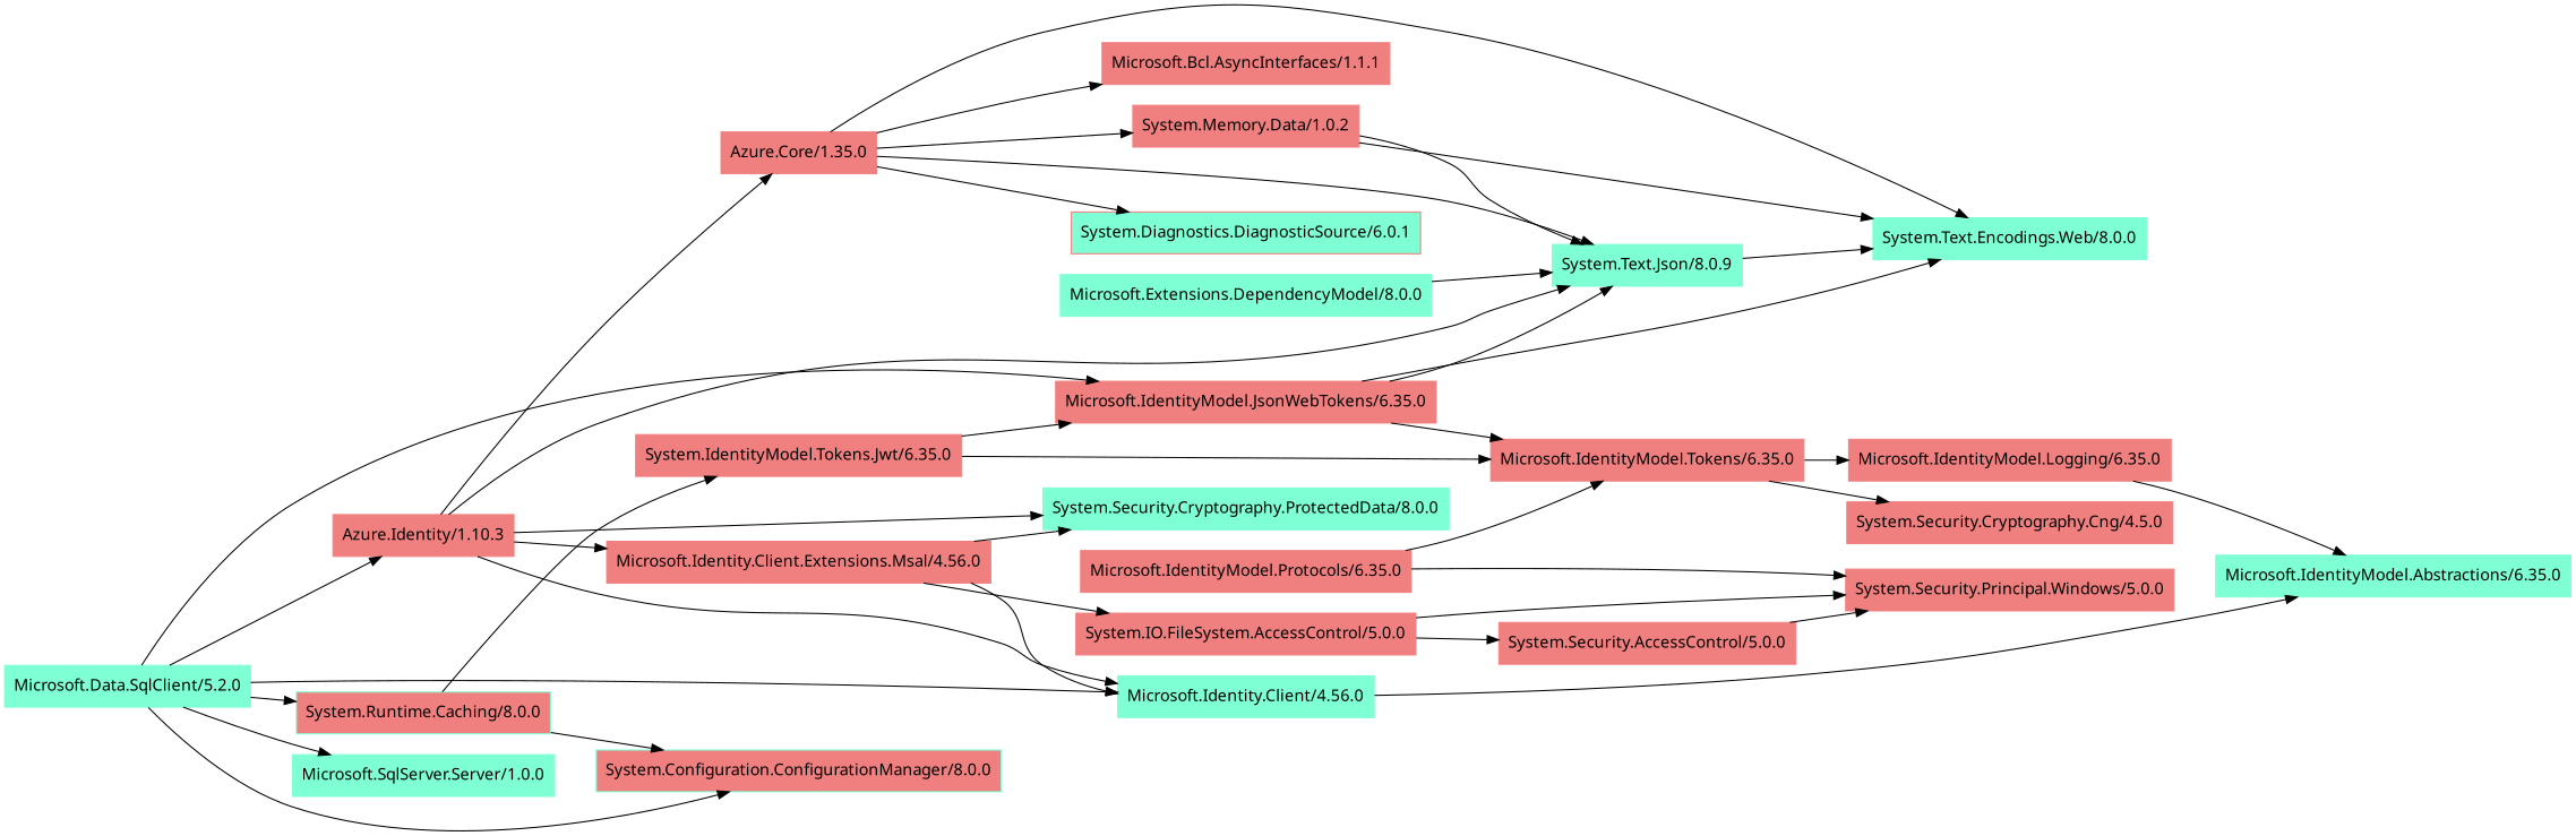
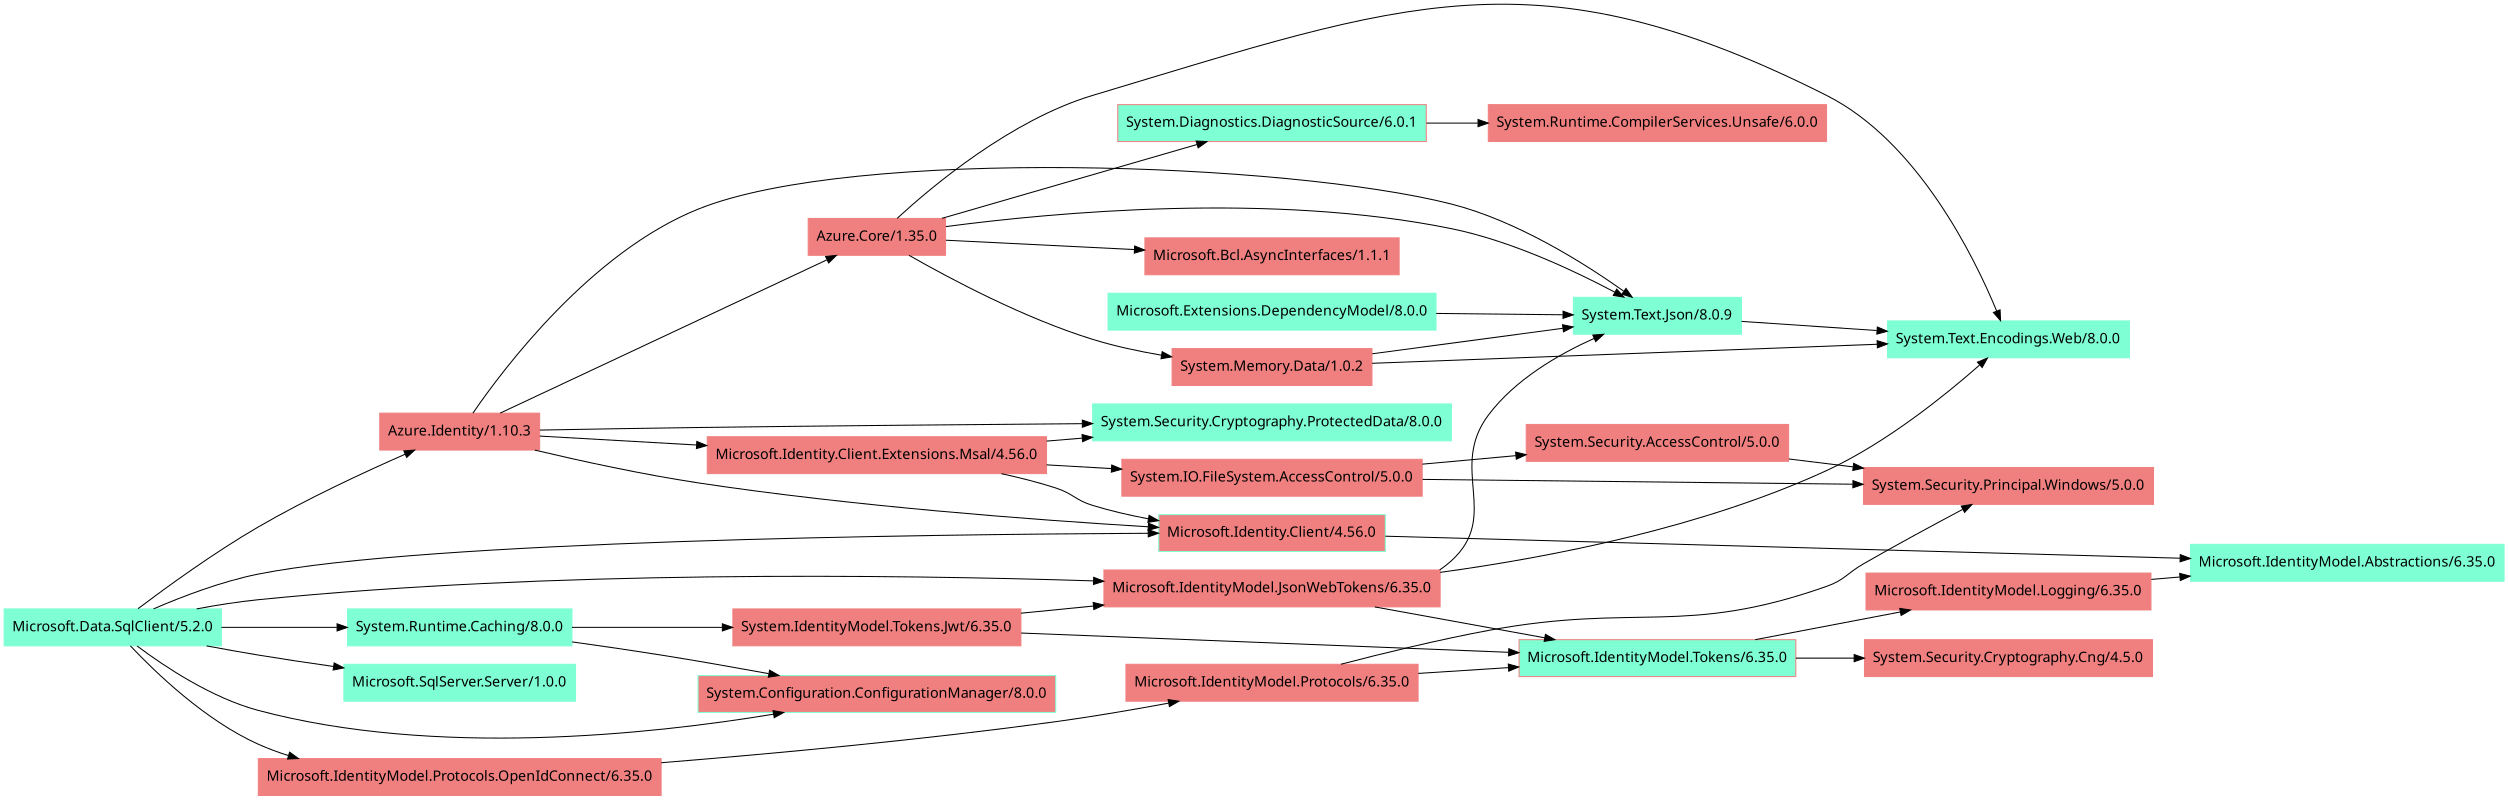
  digraph {
    rankdir=LR
    node [color=lightcoral fontname="Segoe UI, sans-serif" shape=box style=filled]
    "Azure.Core/1.35.0"
    "Microsoft.Bcl.AsyncInterfaces/1.1.1"
    "System.Diagnostics.DiagnosticSource/6.0.1" [fillcolor=aquamarine]
    "System.Memory.Data/1.0.2"
    "System.Text.Encodings.Web/8.0.0" [color=aquamarine]
    n6 [color=aquamarine label="System.Text.Json/8.0.9"]
+   "System.Runtime.CompilerServices.Unsafe/6.0.0"
    "Azure.Identity/1.10.3"
    "Microsoft.Identity.Client.Extensions.Msal/4.56.0"
-   "Microsoft.Identity.Client/4.56.0" [color=aquamarine]
+   "Microsoft.Identity.Client/4.56.0" [color=aquamarine fillcolor=lightcoral]
    "System.Security.Cryptography.ProtectedData/8.0.0" [color=aquamarine]
    "System.IO.FileSystem.AccessControl/5.0.0"
    "Microsoft.IdentityModel.Abstractions/6.35.0" [color=aquamarine]
    "Microsoft.Data.SqlClient/5.2.0" [color=aquamarine]
    "Microsoft.IdentityModel.JsonWebTokens/6.35.0"
+   "Microsoft.IdentityModel.Protocols.OpenIdConnect/6.35.0"
    "Microsoft.SqlServer.Server/1.0.0" [color=aquamarine]
    "System.Configuration.ConfigurationManager/8.0.0" [color=aquamarine fillcolor=lightcoral]
-   "System.Runtime.Caching/8.0.0" [color=aquamarine fillcolor=lightcoral]
-   "Microsoft.IdentityModel.Tokens/6.35.0"
+   "System.Runtime.Caching/8.0.0" [color=aquamarine]
+   "Microsoft.IdentityModel.Tokens/6.35.0" [fillcolor=aquamarine]
    "Microsoft.IdentityModel.Protocols/6.35.0"
    "System.IdentityModel.Tokens.Jwt/6.35.0"
    "Microsoft.Extensions.DependencyModel/8.0.0" [color=aquamarine]
    "System.Security.AccessControl/5.0.0"
    "System.Security.Principal.Windows/5.0.0"
    "Microsoft.IdentityModel.Logging/6.35.0"
    "System.Security.Cryptography.Cng/4.5.0"
    "Azure.Core/1.35.0" -> "Microsoft.Bcl.AsyncInterfaces/1.1.1"
    "Azure.Core/1.35.0" -> "System.Diagnostics.DiagnosticSource/6.0.1"
    "Azure.Core/1.35.0" -> "System.Memory.Data/1.0.2"
    "Azure.Core/1.35.0" -> "System.Text.Encodings.Web/8.0.0"
    "Azure.Core/1.35.0" -> n6
+   "System.Diagnostics.DiagnosticSource/6.0.1" -> "System.Runtime.CompilerServices.Unsafe/6.0.0"
    "System.Memory.Data/1.0.2" -> "System.Text.Encodings.Web/8.0.0"
    "System.Memory.Data/1.0.2" -> n6
    n6 -> "System.Text.Encodings.Web/8.0.0"
    "Azure.Identity/1.10.3" -> "Azure.Core/1.35.0"
    "Azure.Identity/1.10.3" -> n6
    "Azure.Identity/1.10.3" -> "Microsoft.Identity.Client.Extensions.Msal/4.56.0"
    "Azure.Identity/1.10.3" -> "Microsoft.Identity.Client/4.56.0"
    "Azure.Identity/1.10.3" -> "System.Security.Cryptography.ProtectedData/8.0.0"
    "Microsoft.Identity.Client.Extensions.Msal/4.56.0" -> "Microsoft.Identity.Client/4.56.0"
    "Microsoft.Identity.Client.Extensions.Msal/4.56.0" -> "System.Security.Cryptography.ProtectedData/8.0.0"
    "Microsoft.Identity.Client.Extensions.Msal/4.56.0" -> "System.IO.FileSystem.AccessControl/5.0.0"
    "Microsoft.Identity.Client/4.56.0" -> "Microsoft.IdentityModel.Abstractions/6.35.0"
    "System.IO.FileSystem.AccessControl/5.0.0" -> "System.Security.AccessControl/5.0.0"
    "System.IO.FileSystem.AccessControl/5.0.0" -> "System.Security.Principal.Windows/5.0.0"
    "Microsoft.Data.SqlClient/5.2.0" -> "Azure.Identity/1.10.3"
    "Microsoft.Data.SqlClient/5.2.0" -> "Microsoft.Identity.Client/4.56.0"
    "Microsoft.Data.SqlClient/5.2.0" -> "Microsoft.IdentityModel.JsonWebTokens/6.35.0"
+   "Microsoft.Data.SqlClient/5.2.0" -> "Microsoft.IdentityModel.Protocols.OpenIdConnect/6.35.0"
    "Microsoft.Data.SqlClient/5.2.0" -> "Microsoft.SqlServer.Server/1.0.0"
    "Microsoft.Data.SqlClient/5.2.0" -> "System.Configuration.ConfigurationManager/8.0.0"
    "Microsoft.Data.SqlClient/5.2.0" -> "System.Runtime.Caching/8.0.0"
    "Microsoft.IdentityModel.JsonWebTokens/6.35.0" -> "System.Text.Encodings.Web/8.0.0"
    "Microsoft.IdentityModel.JsonWebTokens/6.35.0" -> n6
    "Microsoft.IdentityModel.JsonWebTokens/6.35.0" -> "Microsoft.IdentityModel.Tokens/6.35.0"
+   "Microsoft.IdentityModel.Protocols.OpenIdConnect/6.35.0" -> "Microsoft.IdentityModel.Protocols/6.35.0"
    "System.Runtime.Caching/8.0.0" -> "System.Configuration.ConfigurationManager/8.0.0"
    "System.Runtime.Caching/8.0.0" -> "System.IdentityModel.Tokens.Jwt/6.35.0"
    "Microsoft.IdentityModel.Tokens/6.35.0" -> "Microsoft.IdentityModel.Logging/6.35.0"
    "Microsoft.IdentityModel.Tokens/6.35.0" -> "System.Security.Cryptography.Cng/4.5.0"
    "Microsoft.IdentityModel.Protocols/6.35.0" -> "Microsoft.IdentityModel.Tokens/6.35.0"
    "Microsoft.IdentityModel.Protocols/6.35.0" -> "System.Security.Principal.Windows/5.0.0"
    "System.IdentityModel.Tokens.Jwt/6.35.0" -> "Microsoft.IdentityModel.JsonWebTokens/6.35.0"
    "System.IdentityModel.Tokens.Jwt/6.35.0" -> "Microsoft.IdentityModel.Tokens/6.35.0"
    "Microsoft.Extensions.DependencyModel/8.0.0" -> n6
    "System.Security.AccessControl/5.0.0" -> "System.Security.Principal.Windows/5.0.0"
    "Microsoft.IdentityModel.Logging/6.35.0" -> "Microsoft.IdentityModel.Abstractions/6.35.0"
  }
